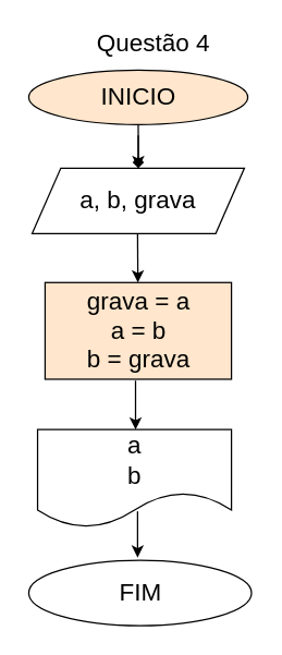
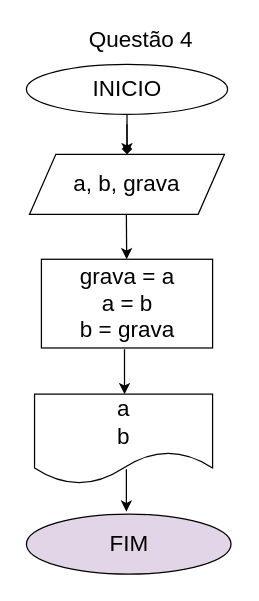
  <mxCell id="0" />
  <mxCell id="1" parent="0" />
  <mxCell id="2" value="" style="edgeStyle=orthogonalEdgeStyle;rounded=0;orthogonalLoop=1;jettySize=auto;html=1;fontSize=9;endArrow=diamond;" parent="1" source="3" target="4" edge="1"><mxGeometry relative="1" as="geometry" /></mxCell>
- <mxCell id="3" value="&lt;font style=&quot;font-size: 18px&quot;&gt;INICIO&lt;/font&gt;" style="ellipse;whiteSpace=wrap;html=1;fillColor=#ffe6cc;" parent="1" vertex="1"><mxGeometry x="20.5" y="51" width="161" height="40" as="geometry" /></mxCell>
+ <mxCell id="3" value="&lt;font style=&quot;font-size: 18px&quot;&gt;INICIO&lt;/font&gt;" style="ellipse;whiteSpace=wrap;html=1;" parent="1" vertex="1"><mxGeometry x="20.5" y="51" width="161" height="40" as="geometry" /></mxCell>
  <mxCell id="4" value="&lt;font style=&quot;vertical-align: inherit ; font-size: 18px&quot;&gt;&lt;font style=&quot;vertical-align: inherit ; font-size: 18px&quot;&gt;a, b, grava&lt;/font&gt;&lt;/font&gt;" style="shape=parallelogram;perimeter=parallelogramPerimeter;whiteSpace=wrap;html=1;strokeWidth=1;fontSize=9;size=0.135;" parent="1" vertex="1"><mxGeometry x="23" y="123" width="156" height="48" as="geometry" /></mxCell>
- <mxCell id="5" value="&lt;div style=&quot;font-size: 18px&quot;&gt;&lt;font style=&quot;font-size: 18px&quot;&gt;grava = a&lt;/font&gt;&lt;/div&gt;&lt;div style=&quot;font-size: 18px&quot;&gt;&lt;font style=&quot;font-size: 18px&quot;&gt;a = b&lt;/font&gt;&lt;/div&gt;&lt;div style=&quot;font-size: 18px&quot;&gt;&lt;font style=&quot;font-size: 18px&quot;&gt;b = grava&lt;/font&gt;&lt;/div&gt;" style="rounded=0;whiteSpace=wrap;html=1;strokeWidth=1;fontSize=9;fillColor=#ffe6cc;" parent="1" vertex="1"><mxGeometry x="32.5" y="207" width="137" height="71" as="geometry" /></mxCell>
+ <mxCell id="5" value="&lt;div style=&quot;font-size: 18px&quot;&gt;&lt;font style=&quot;font-size: 18px&quot;&gt;grava = a&lt;/font&gt;&lt;/div&gt;&lt;div style=&quot;font-size: 18px&quot;&gt;&lt;font style=&quot;font-size: 18px&quot;&gt;a = b&lt;/font&gt;&lt;/div&gt;&lt;div style=&quot;font-size: 18px&quot;&gt;&lt;font style=&quot;font-size: 18px&quot;&gt;b = grava&lt;/font&gt;&lt;/div&gt;" style="rounded=0;whiteSpace=wrap;html=1;strokeWidth=1;fontSize=9;" parent="1" vertex="1"><mxGeometry x="32.5" y="207" width="137" height="71" as="geometry" /></mxCell>
  <mxCell id="6" value="&lt;font style=&quot;font-size: 18px&quot;&gt;a&lt;br&gt;b&lt;/font&gt;" style="shape=document;whiteSpace=wrap;html=1;boundedLbl=1;strokeWidth=1;fontSize=9;size=0.361;" parent="1" vertex="1"><mxGeometry x="27" y="315" width="142.5" height="72" as="geometry" /></mxCell>
  <mxCell id="7" value="" style="endArrow=classic;html=1;fontSize=9;" parent="1" edge="1"><mxGeometry width="50" height="50" relative="1" as="geometry"><mxPoint x="99" y="279" as="sourcePoint" /><mxPoint x="99" y="315" as="targetPoint" /></mxGeometry></mxCell>
- <mxCell id="8" value="&lt;font style=&quot;font-size: 18px&quot;&gt;FIM&lt;/font&gt;" style="ellipse;whiteSpace=wrap;html=1;" parent="1" vertex="1"><mxGeometry x="20.5" y="411" width="163.75" height="48" as="geometry" /></mxCell>
+ <mxCell id="8" value="&lt;font style=&quot;font-size: 18px&quot;&gt;FIM&lt;/font&gt;" style="ellipse;whiteSpace=wrap;html=1;fillColor=#e1d5e7;" parent="1" vertex="1"><mxGeometry x="20.5" y="411" width="163.75" height="48" as="geometry" /></mxCell>
  <mxCell id="9" value="" style="endArrow=classic;html=1;fontSize=9;" parent="1" edge="1"><mxGeometry width="50" height="50" relative="1" as="geometry"><mxPoint x="101" y="99" as="sourcePoint" /><mxPoint x="101" y="123" as="targetPoint" /></mxGeometry></mxCell>
  <mxCell id="10" value="" style="endArrow=classic;html=1;fontSize=9;" parent="1" edge="1" target="5"><mxGeometry width="50" height="50" relative="1" as="geometry"><mxPoint x="100.5" y="171" as="sourcePoint" /><mxPoint x="100.5" y="205" as="targetPoint" /></mxGeometry></mxCell>
  <mxCell id="11" value="&lt;font style=&quot;font-size: 18px&quot;&gt;Questão 4&lt;/font&gt;" style="text;html=1;align=center;verticalAlign=middle;resizable=0;points=[];autosize=1;strokeWidth=1;" vertex="1" parent="1"><mxGeometry x="64" y="20" width="96" height="24" as="geometry" /></mxCell>
  <mxCell id="12" value="" style="endArrow=classic;html=1;" edge="1" parent="1"><mxGeometry width="50" height="50" relative="1" as="geometry"><mxPoint x="100.5" y="375" as="sourcePoint" /><mxPoint x="100.5" y="409" as="targetPoint" /></mxGeometry></mxCell>
